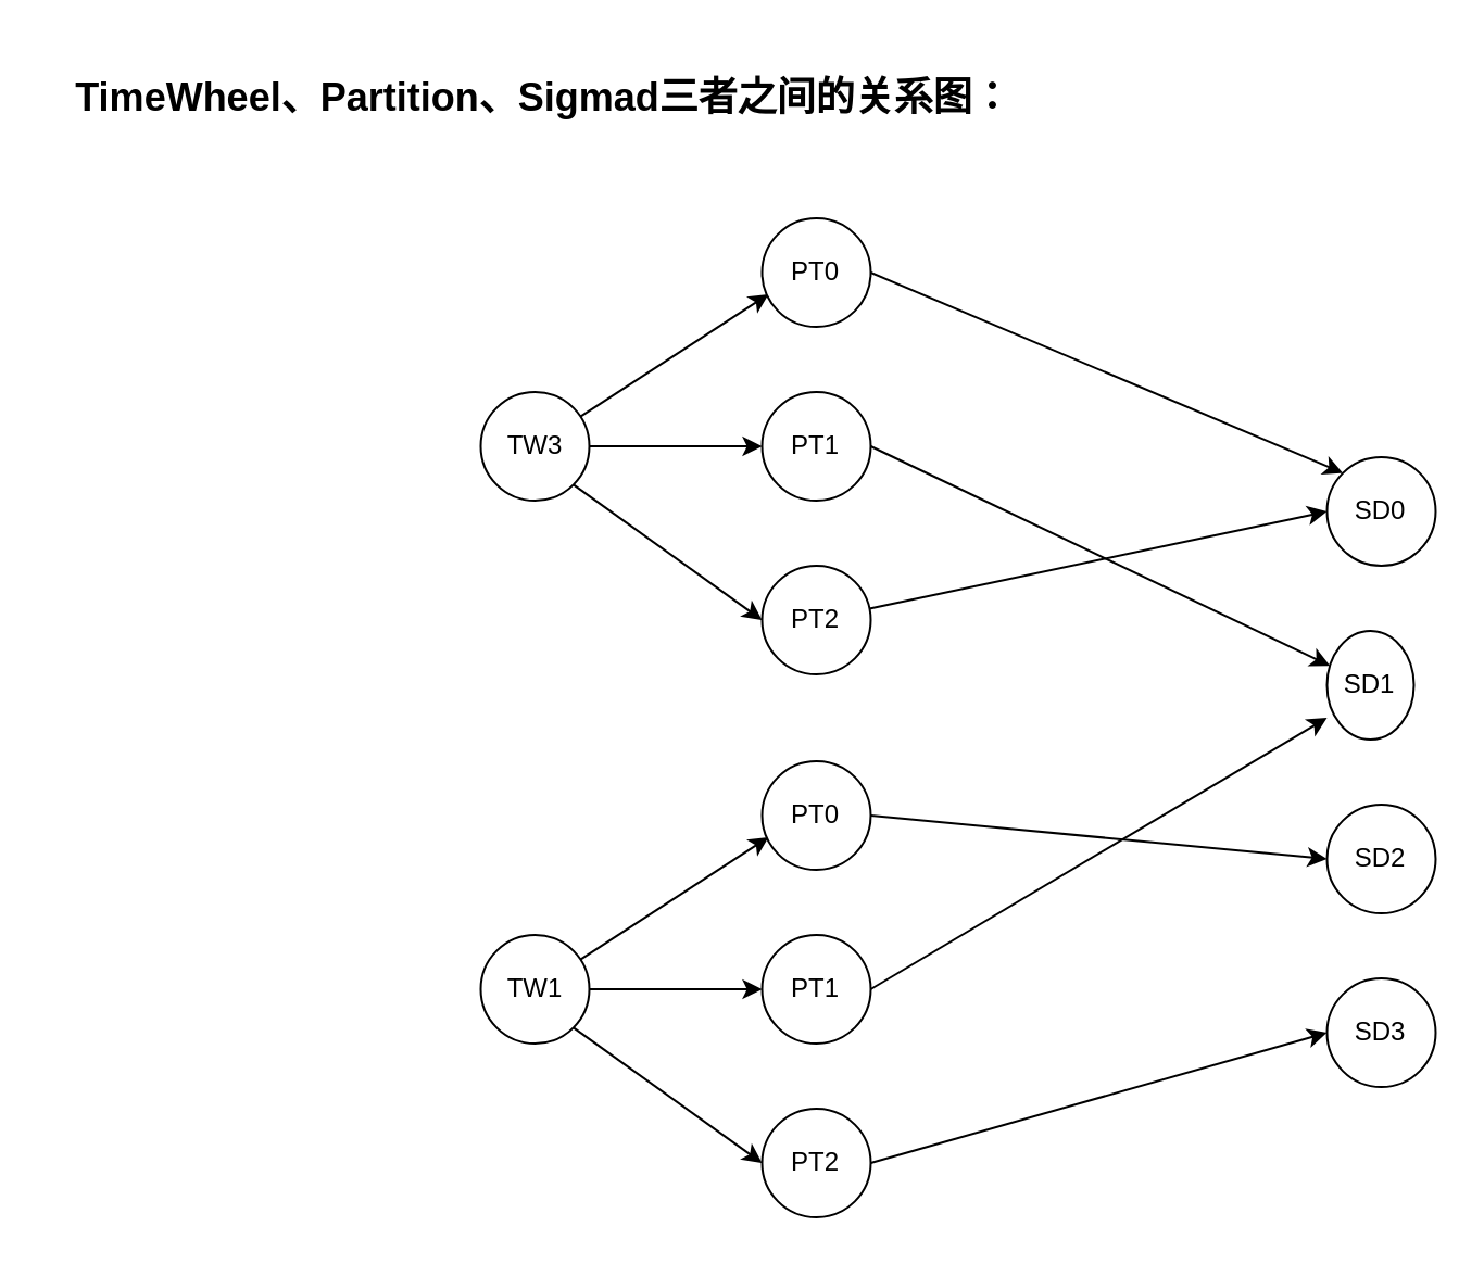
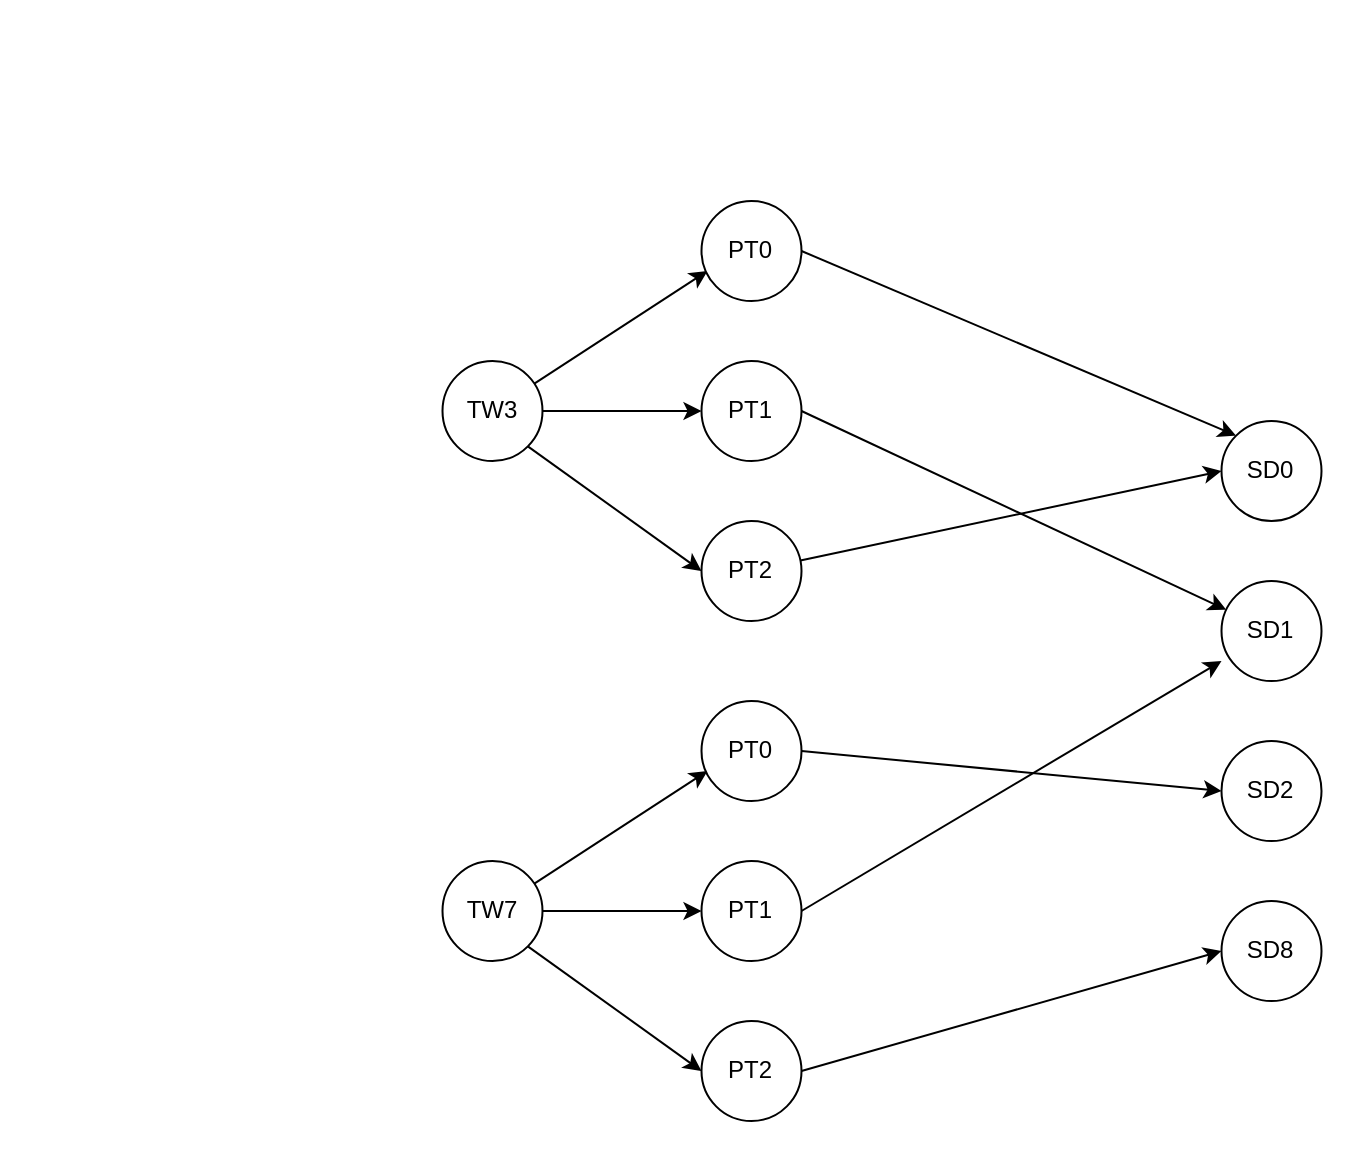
  <mxCell id="0" />
  <mxCell id="1" parent="0" />
  <mxCell id="2" style="edgeStyle=none;rounded=0;orthogonalLoop=1;jettySize=auto;html=1;entryX=0.06;entryY=0.7;entryDx=0;entryDy=0;entryPerimeter=0;fontSize=12;fontColor=#000000;startArrow=none;startFill=0;strokeColor=#000000;" edge="1" parent="1" source="5" target="7"><mxGeometry relative="1" as="geometry" /></mxCell>
  <mxCell id="3" style="edgeStyle=none;rounded=0;orthogonalLoop=1;jettySize=auto;html=1;entryX=0;entryY=0.5;entryDx=0;entryDy=0;fontSize=12;fontColor=#000000;startArrow=none;startFill=0;strokeColor=#000000;" edge="1" parent="1" source="5" target="9"><mxGeometry relative="1" as="geometry" /></mxCell>
  <mxCell id="4" style="edgeStyle=none;rounded=0;orthogonalLoop=1;jettySize=auto;html=1;exitX=1;exitY=1;exitDx=0;exitDy=0;entryX=0;entryY=0.5;entryDx=0;entryDy=0;fontSize=12;fontColor=#000000;startArrow=none;startFill=0;strokeColor=#000000;" edge="1" parent="1" source="5" target="11"><mxGeometry relative="1" as="geometry" /></mxCell>
  <mxCell id="5" value="TW3" style="ellipse;whiteSpace=wrap;html=1;aspect=fixed;fontSize=12;align=center;verticalAlign=middle;" vertex="1" parent="1"><mxGeometry x="220.75" y="180" width="50" height="50" as="geometry" /></mxCell>
  <mxCell id="6" style="edgeStyle=none;rounded=0;orthogonalLoop=1;jettySize=auto;html=1;exitX=1;exitY=0.5;exitDx=0;exitDy=0;entryX=0;entryY=0;entryDx=0;entryDy=0;fontSize=12;fontColor=#000000;startArrow=none;startFill=0;strokeColor=#000000;" edge="1" parent="1" source="7" target="25"><mxGeometry relative="1" as="geometry" /></mxCell>
  <mxCell id="7" value="PT0" style="ellipse;whiteSpace=wrap;html=1;aspect=fixed;fontSize=12;align=center;verticalAlign=middle;" vertex="1" parent="1"><mxGeometry x="350.25" y="100" width="50" height="50" as="geometry" /></mxCell>
  <mxCell id="8" style="edgeStyle=none;rounded=0;orthogonalLoop=1;jettySize=auto;html=1;exitX=1;exitY=0.5;exitDx=0;exitDy=0;fontSize=12;fontColor=#000000;startArrow=none;startFill=0;strokeColor=#000000;" edge="1" parent="1" source="9" target="12"><mxGeometry relative="1" as="geometry" /></mxCell>
  <mxCell id="9" value="PT1" style="ellipse;whiteSpace=wrap;html=1;aspect=fixed;fontSize=12;align=center;verticalAlign=middle;" vertex="1" parent="1"><mxGeometry x="350.25" y="180" width="50" height="50" as="geometry" /></mxCell>
  <mxCell id="10" style="edgeStyle=none;rounded=0;orthogonalLoop=1;jettySize=auto;html=1;entryX=0;entryY=0.5;entryDx=0;entryDy=0;fontSize=12;fontColor=#000000;startArrow=none;startFill=0;strokeColor=#000000;" edge="1" parent="1" source="11" target="25"><mxGeometry relative="1" as="geometry" /></mxCell>
  <mxCell id="11" value="PT2" style="ellipse;whiteSpace=wrap;html=1;aspect=fixed;fontSize=12;align=center;verticalAlign=middle;" vertex="1" parent="1"><mxGeometry x="350.25" y="260" width="50" height="50" as="geometry" /></mxCell>
- <mxCell id="12" value="SD1" style="ellipse;whiteSpace=wrap;html=1;aspect=fixed;fontSize=12;align=center;verticalAlign=middle;" vertex="1" parent="1"><mxGeometry x="610.25" y="290" width="40" height="50" as="geometry" /></mxCell>
+ <mxCell id="12" value="SD1" style="ellipse;whiteSpace=wrap;html=1;aspect=fixed;fontSize=12;align=center;verticalAlign=middle;" vertex="1" parent="1"><mxGeometry x="610.25" y="290" width="50" height="50" as="geometry" /></mxCell>
  <mxCell id="13" value="SD2" style="ellipse;whiteSpace=wrap;html=1;aspect=fixed;fontSize=12;align=center;verticalAlign=middle;" vertex="1" parent="1"><mxGeometry x="610.25" y="370" width="50" height="50" as="geometry" /></mxCell>
- <mxCell id="14" value="SD3" style="ellipse;whiteSpace=wrap;html=1;aspect=fixed;fontSize=12;align=center;verticalAlign=middle;" vertex="1" parent="1"><mxGeometry x="610.25" y="450" width="50" height="50" as="geometry" /></mxCell>
+ <mxCell id="14" value="SD8" style="ellipse;whiteSpace=wrap;html=1;aspect=fixed;fontSize=12;align=center;verticalAlign=middle;" vertex="1" parent="1"><mxGeometry x="610.25" y="450" width="50" height="50" as="geometry" /></mxCell>
  <mxCell id="15" style="edgeStyle=none;rounded=0;orthogonalLoop=1;jettySize=auto;html=1;entryX=0.06;entryY=0.7;entryDx=0;entryDy=0;entryPerimeter=0;fontSize=12;fontColor=#000000;startArrow=none;startFill=0;strokeColor=#000000;" edge="1" parent="1" source="18" target="20"><mxGeometry relative="1" as="geometry" /></mxCell>
  <mxCell id="16" style="edgeStyle=none;rounded=0;orthogonalLoop=1;jettySize=auto;html=1;entryX=0;entryY=0.5;entryDx=0;entryDy=0;fontSize=12;fontColor=#000000;startArrow=none;startFill=0;strokeColor=#000000;" edge="1" parent="1" source="18" target="22"><mxGeometry relative="1" as="geometry" /></mxCell>
  <mxCell id="17" style="edgeStyle=none;rounded=0;orthogonalLoop=1;jettySize=auto;html=1;exitX=1;exitY=1;exitDx=0;exitDy=0;entryX=0;entryY=0.5;entryDx=0;entryDy=0;fontSize=12;fontColor=#000000;startArrow=none;startFill=0;strokeColor=#000000;" edge="1" parent="1" source="18" target="24"><mxGeometry relative="1" as="geometry" /></mxCell>
- <mxCell id="18" value="TW1" style="ellipse;whiteSpace=wrap;html=1;aspect=fixed;fontSize=12;align=center;verticalAlign=middle;" vertex="1" parent="1"><mxGeometry x="220.75" y="430" width="50" height="50" as="geometry" /></mxCell>
+ <mxCell id="18" value="TW7" style="ellipse;whiteSpace=wrap;html=1;aspect=fixed;fontSize=12;align=center;verticalAlign=middle;" vertex="1" parent="1"><mxGeometry x="220.75" y="430" width="50" height="50" as="geometry" /></mxCell>
  <mxCell id="19" style="edgeStyle=none;rounded=0;orthogonalLoop=1;jettySize=auto;html=1;exitX=1;exitY=0.5;exitDx=0;exitDy=0;entryX=0;entryY=0.5;entryDx=0;entryDy=0;fontSize=12;fontColor=#000000;startArrow=none;startFill=0;strokeColor=#000000;" edge="1" parent="1" source="20" target="13"><mxGeometry relative="1" as="geometry" /></mxCell>
  <mxCell id="20" value="PT0" style="ellipse;whiteSpace=wrap;html=1;aspect=fixed;fontSize=12;align=center;verticalAlign=middle;" vertex="1" parent="1"><mxGeometry x="350.25" y="350" width="50" height="50" as="geometry" /></mxCell>
  <mxCell id="21" style="edgeStyle=none;rounded=0;orthogonalLoop=1;jettySize=auto;html=1;exitX=1;exitY=0.5;exitDx=0;exitDy=0;entryX=0;entryY=0.8;entryDx=0;entryDy=0;entryPerimeter=0;fontSize=12;fontColor=#000000;startArrow=none;startFill=0;strokeColor=#000000;" edge="1" parent="1" source="22" target="12"><mxGeometry relative="1" as="geometry" /></mxCell>
  <mxCell id="22" value="PT1" style="ellipse;whiteSpace=wrap;html=1;aspect=fixed;fontSize=12;align=center;verticalAlign=middle;" vertex="1" parent="1"><mxGeometry x="350.25" y="430" width="50" height="50" as="geometry" /></mxCell>
  <mxCell id="23" style="edgeStyle=none;rounded=0;orthogonalLoop=1;jettySize=auto;html=1;exitX=1;exitY=0.5;exitDx=0;exitDy=0;entryX=0;entryY=0.5;entryDx=0;entryDy=0;fontSize=12;fontColor=#000000;startArrow=none;startFill=0;strokeColor=#000000;" edge="1" parent="1" source="24" target="14"><mxGeometry relative="1" as="geometry" /></mxCell>
  <mxCell id="24" value="PT2" style="ellipse;whiteSpace=wrap;html=1;aspect=fixed;fontSize=12;align=center;verticalAlign=middle;" vertex="1" parent="1"><mxGeometry x="350.25" y="510" width="50" height="50" as="geometry" /></mxCell>
  <mxCell id="25" value="SD0" style="ellipse;whiteSpace=wrap;html=1;aspect=fixed;fontSize=12;align=center;verticalAlign=middle;" vertex="1" parent="1"><mxGeometry x="610.25" y="210" width="50" height="50" as="geometry" /></mxCell>
- <mxCell id="26" value="TimeWheel、Partition、Sigmad三者之间的关系图：" style="text;html=1;strokeColor=none;fillColor=none;align=center;verticalAlign=middle;whiteSpace=wrap;rounded=0;fontSize=18;fontColor=#000000;fontStyle=1" vertex="1" parent="1"><mxGeometry x="20" width="460.25" height="50" as="geometry" y="20" /></mxCell>
